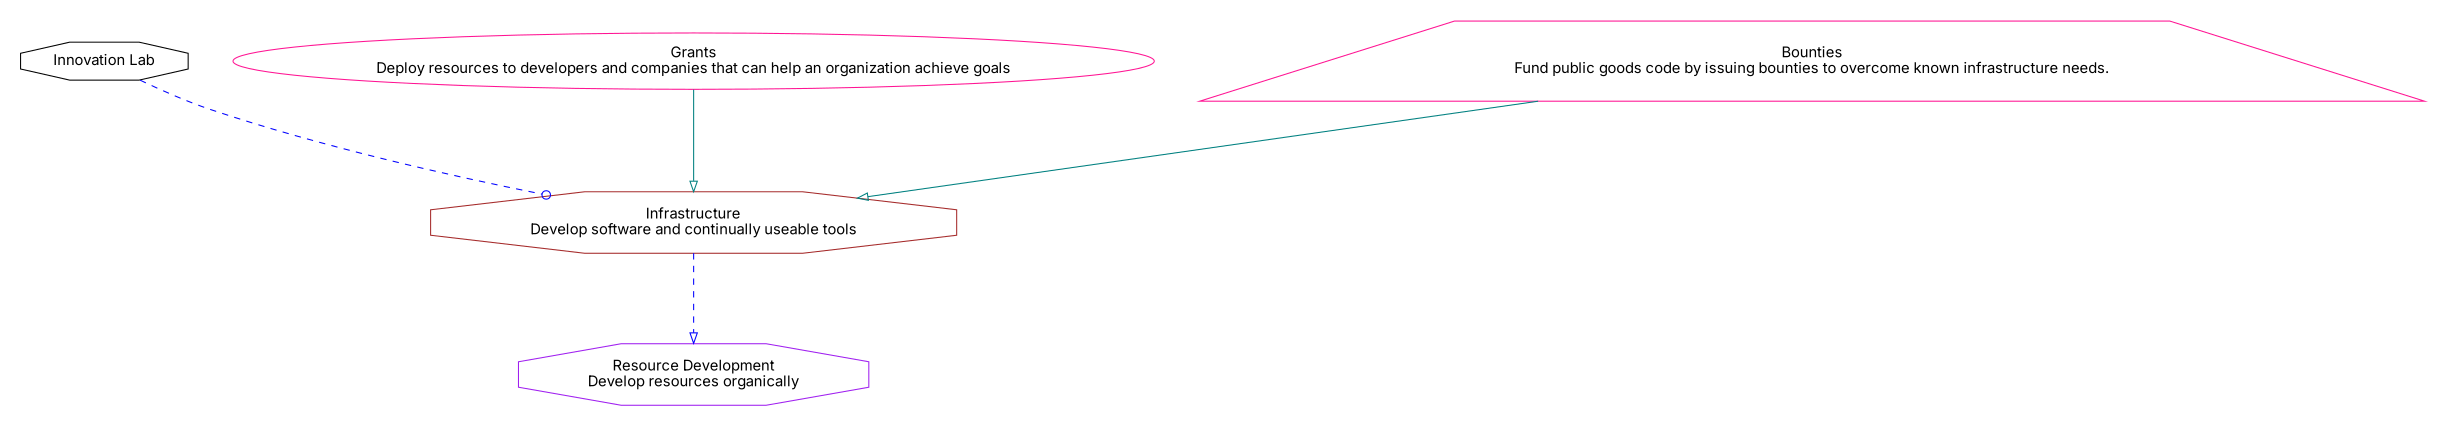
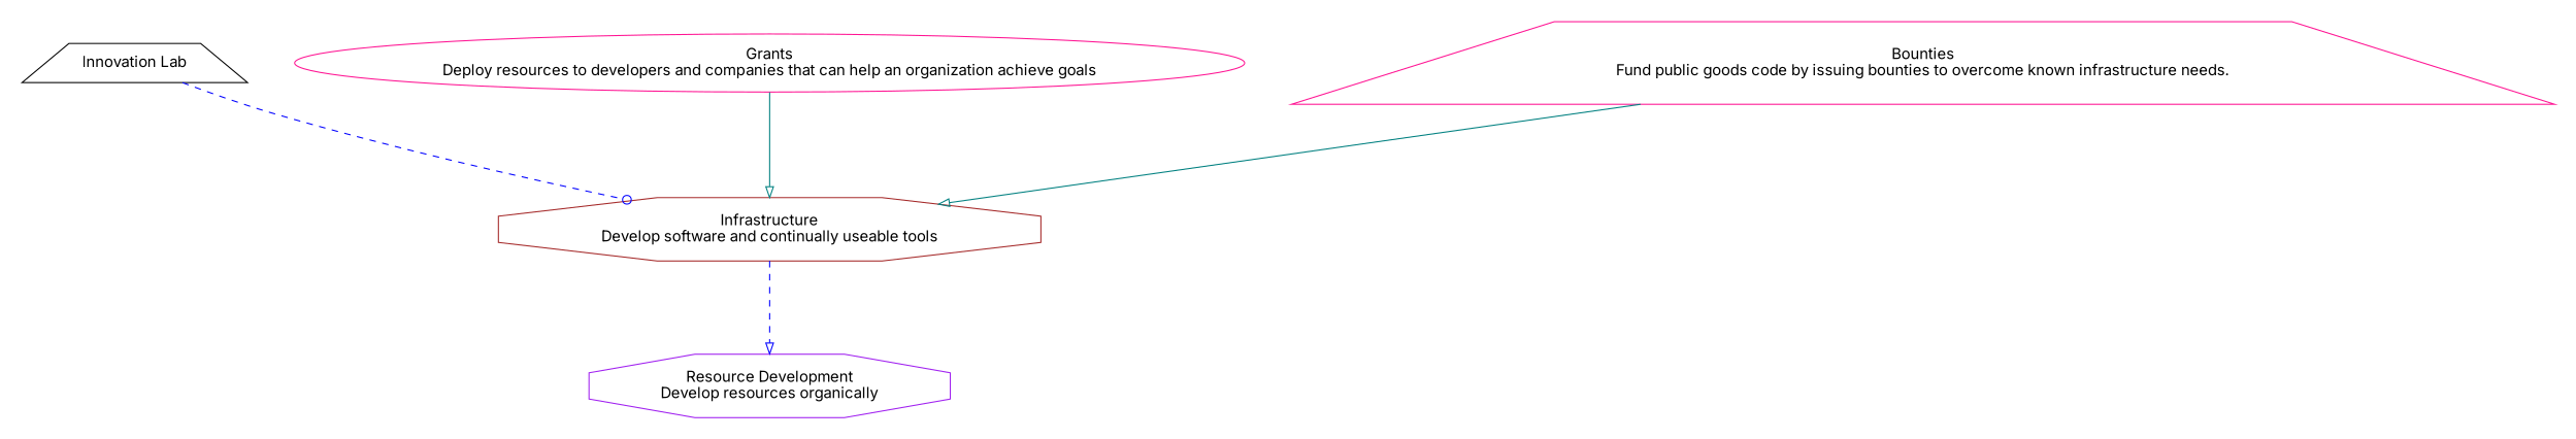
  digraph {
    nodesep=0.6
    rankdir=TB
    ranksep=1.2
    fontname=Inter
    node [shape=trapezium color=deeppink fontname=Inter]
    edge [color=teal style=solid arrowhead=onormal fontname=Inter]
    n1 [label="Bounties\nFund public goods code by issuing bounties to overcome known infrastructure needs."]
    n2 [label="Grants\nDeploy resources to developers and companies that can help an organization achieve goals" shape=ellipse]
-   "Innovation Lab" [shape=octagon color=black]
+   "Innovation Lab" [color=black]
    n4 [label="Resource Development\nDevelop resources organically" shape=octagon color=purple]
    n5 [label="Infrastructure\nDevelop software and continually useable tools" shape=octagon color=brown]
    subgraph cluster_1 {
      rank=max
      style=invis
      n1
      n2
      "Innovation Lab"
    }
    subgraph cluster_2 {
      rank=min
      style=invis
      n4
    }
    n1 -> n5
    n2 -> n5
    "Innovation Lab" -> n5 [color=blue style=dashed arrowhead=odot]
    n5 -> n4 [color=blue style=dashed]
  }
